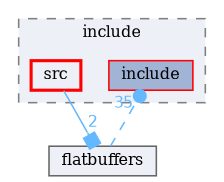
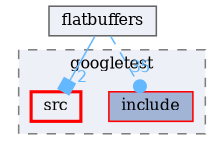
  digraph {
    compound=true
    fontname="DejaVu Serif"
    node [color=red fillcolor="#edf0f7" fontname="DejaVu Serif" fontsize=10 shape=box style=filled]
    edge [color=steelblue1 fontcolor=steelblue1 fontname="DejaVu Serif" fontsize=10 labeldistance=1.5 labelfontname=Helvetica labelfontsize=10]
    n1 [fillcolor="#a2b4d6" height=0.2 label=include width=0.4]
    n2 [height=0.2 label=src style="filled,bold" width=0.4]
    n3 [color=gray40 height=0.2 label=flatbuffers width=0.4]
    subgraph cluster_1 {
      bgcolor="#edf0f7"
      fontsize=10
-     label=include
+     label=googletest
      pencolor=grey50
      style="filled,dashed"
      n1
      n2
    }
-   n2 -> n3 [arrowhead=box headlabel=2 style=solid]
+   n3 -> n2 [arrowhead=box headlabel=2 style=solid]
    n3 -> n1 [arrowhead=dot headlabel=35 style=dashed]
  }
